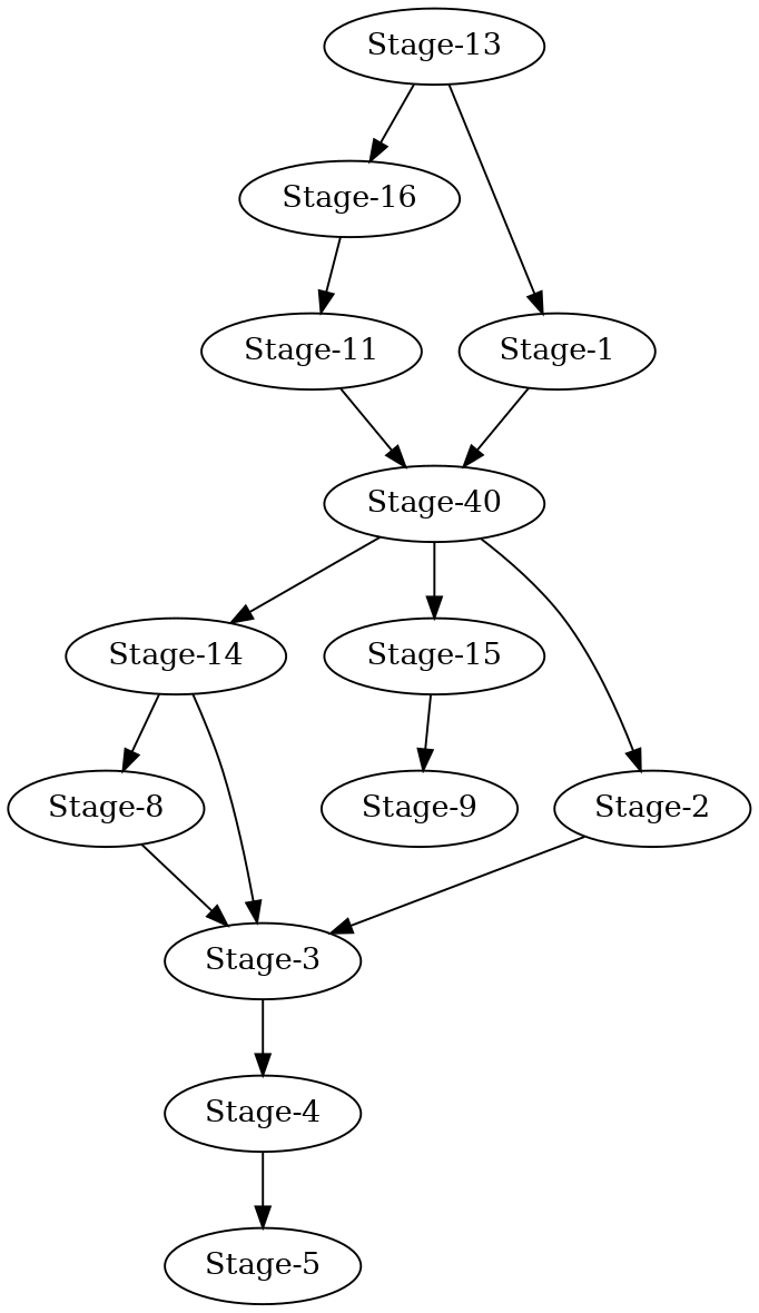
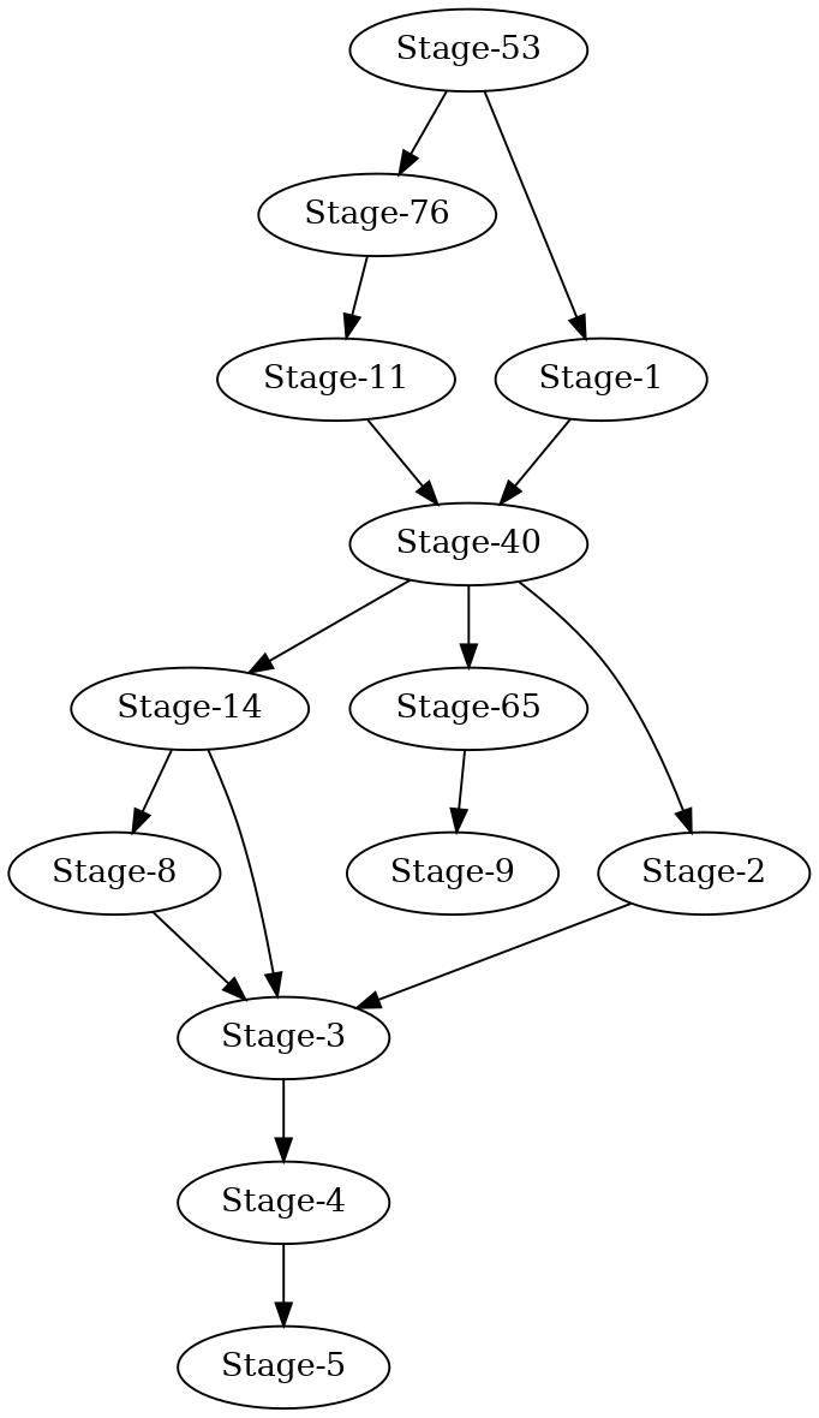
  digraph {
-   "Stage-16"
+   "Stage-16" [label="Stage-76"]
    "Stage-11"
    n3 [label="Stage-40"]
    "Stage-14"
-   "Stage-15"
+   "Stage-15" [label="Stage-65"]
    "Stage-2"
    "Stage-8"
    "Stage-3"
    "Stage-9"
-   "Stage-13"
+   "Stage-13" [label="Stage-53"]
    "Stage-1"
    "Stage-4"
    "Stage-5"
    "Stage-16" -> "Stage-11"
    "Stage-11" -> n3
    n3 -> "Stage-14"
    n3 -> "Stage-15"
    n3 -> "Stage-2"
    "Stage-14" -> "Stage-8"
    "Stage-14" -> "Stage-3"
    "Stage-15" -> "Stage-9"
    "Stage-2" -> "Stage-3"
    "Stage-8" -> "Stage-3"
    "Stage-3" -> "Stage-4"
    "Stage-13" -> "Stage-16"
    "Stage-13" -> "Stage-1"
    "Stage-1" -> n3
    "Stage-4" -> "Stage-5"
  }
